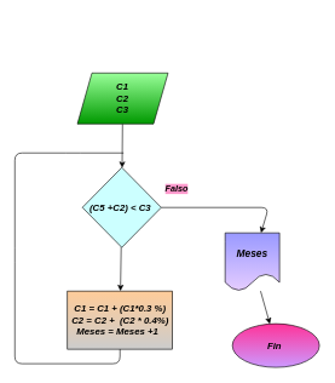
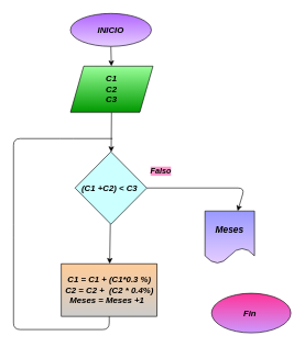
  <mxCell id="0" />
  <mxCell id="1" parent="0" />
+ <mxCell id="2" value="" style="edgeStyle=none;html=1;" edge="1" parent="1" source="3" target="5"><mxGeometry relative="1" as="geometry" /></mxCell>
+ <mxCell id="3" value="&lt;font color=&quot;#000000&quot; size=&quot;1&quot;&gt;&lt;b&gt;&lt;i style=&quot;font-size: 13px&quot;&gt;INICIO&lt;/i&gt;&lt;/b&gt;&lt;/font&gt;" style="ellipse;whiteSpace=wrap;html=1;fillColor=#B266FF;strokeColor=#000000;fontColor=#ffffff;gradientColor=#E5CCFF;" vertex="1" parent="1"><mxGeometry x="106.26" y="20" width="122.5" height="50" as="geometry" /></mxCell>
  <mxCell id="4" value="" style="edgeStyle=none;html=1;fontColor=#000000;" edge="1" parent="1" source="5" target="8"><mxGeometry relative="1" as="geometry" /></mxCell>
  <mxCell id="5" value="&lt;b&gt;&lt;i style=&quot;font-size: 13px&quot;&gt;&lt;font color=&quot;#000000&quot; style=&quot;font-size: 13px&quot;&gt;C1&lt;br&gt;C2&lt;br&gt;C3&lt;/font&gt;&lt;/i&gt;&lt;/b&gt;" style="shape=parallelogram;perimeter=parallelogramPerimeter;whiteSpace=wrap;html=1;fixedSize=1;fillColor=#99FF99;fontColor=#ffffff;strokeColor=#000000;gradientColor=#009900;" vertex="1" parent="1"><mxGeometry x="106.26" y="100" width="125" height="70" as="geometry" /></mxCell>
  <mxCell id="6" value="" style="edgeStyle=none;html=1;" edge="1" parent="1" source="8" target="9"><mxGeometry relative="1" as="geometry" /></mxCell>
  <mxCell id="7" value="" style="edgeStyle=none;html=1;" edge="1" parent="1" source="8" target="11"><mxGeometry relative="1" as="geometry"><Array as="points"><mxPoint x="370" y="285" /></Array></mxGeometry></mxCell>
- <mxCell id="8" value="&lt;b&gt;&lt;i&gt;&lt;font style=&quot;font-size: 13px&quot;&gt;(C5 +C2) &amp;lt; C3&amp;nbsp;&lt;/font&gt;&lt;/i&gt;&lt;/b&gt;" style="rhombus;whiteSpace=wrap;html=1;fillColor=#CCFFFF;strokeColor=#000000;fontColor=#000000;" vertex="1" parent="1"><mxGeometry x="113.13" y="230" width="108.75" height="110" as="geometry" /></mxCell>
+ <mxCell id="8" value="&lt;b&gt;&lt;i&gt;&lt;font style=&quot;font-size: 13px&quot;&gt;(C1 +C2) &amp;lt; C3&amp;nbsp;&lt;/font&gt;&lt;/i&gt;&lt;/b&gt;" style="rhombus;whiteSpace=wrap;html=1;fillColor=#CCFFFF;strokeColor=#000000;fontColor=#000000;" vertex="1" parent="1"><mxGeometry x="113.13" y="230" width="108.75" height="110" as="geometry" /></mxCell>
  <mxCell id="9" value="&lt;font color=&quot;#000000&quot; style=&quot;font-size: 13px&quot;&gt;&lt;b&gt;&lt;i&gt;C1 = C1 + (C1*0.3 %)&lt;br&gt;C2 = C2 +&amp;nbsp; (C2 * 0.4%)&lt;br&gt;Meses = Meses +1&amp;nbsp;&amp;nbsp;&lt;/i&gt;&lt;/b&gt;&lt;/font&gt;" style="whiteSpace=wrap;html=1;fillColor=#FFCC99;strokeColor=#000000;fontColor=#ffffff;gradientColor=#CCCCCC;" vertex="1" parent="1"><mxGeometry x="92.5" y="400" width="145" height="80" as="geometry" /></mxCell>
- <mxCell id="10" value="" style="edgeStyle=none;html=1;" edge="1" parent="1" source="11" target="12"><mxGeometry relative="1" as="geometry" /></mxCell>
  <mxCell id="11" value="&lt;font style=&quot;font-size: 14px&quot;&gt;&lt;b&gt;&lt;i&gt;Meses&lt;/i&gt;&lt;/b&gt;&lt;/font&gt;" style="shape=document;whiteSpace=wrap;html=1;boundedLbl=1;fillColor=#9999FF;strokeColor=#000000;fontColor=#000000;gradientColor=#E5CCFF;" vertex="1" parent="1"><mxGeometry x="310" y="320" width="75" height="80" as="geometry" /></mxCell>
  <mxCell id="12" value="&lt;b&gt;&lt;i&gt;&lt;font style=&quot;font-size: 13px&quot;&gt;Fin&amp;nbsp;&lt;/font&gt;&lt;/i&gt;&lt;/b&gt;" style="ellipse;whiteSpace=wrap;html=1;fillColor=#FF3399;strokeColor=#000000;fontColor=#000000;gradientColor=#CC99FF;" vertex="1" parent="1"><mxGeometry x="320" y="445" width="120" height="60" as="geometry" /></mxCell>
  <mxCell id="13" value="" style="endArrow=none;html=1;exitX=0.5;exitY=1;exitDx=0;exitDy=0;" edge="1" parent="1" source="9"><mxGeometry width="50" height="50" relative="1" as="geometry"><mxPoint x="60" y="480" as="sourcePoint" /><mxPoint x="170" y="210" as="targetPoint" /><Array as="points"><mxPoint x="165" y="500" /><mxPoint x="20" y="500" /><mxPoint x="20" y="350" /><mxPoint x="20" y="210" /><mxPoint x="100" y="210" /></Array></mxGeometry></mxCell>
  <mxCell id="14" value="&lt;font color=&quot;#000000&quot; style=&quot;background-color: rgb(255 , 153 , 204)&quot;&gt;&lt;b&gt;&lt;i&gt;Falso&lt;/i&gt;&lt;/b&gt;&lt;/font&gt;" style="text;html=1;align=center;verticalAlign=middle;resizable=0;points=[];autosize=1;strokeColor=none;fillColor=none;" vertex="1" parent="1"><mxGeometry x="217.5" y="250" width="50" height="20" as="geometry" /></mxCell>
